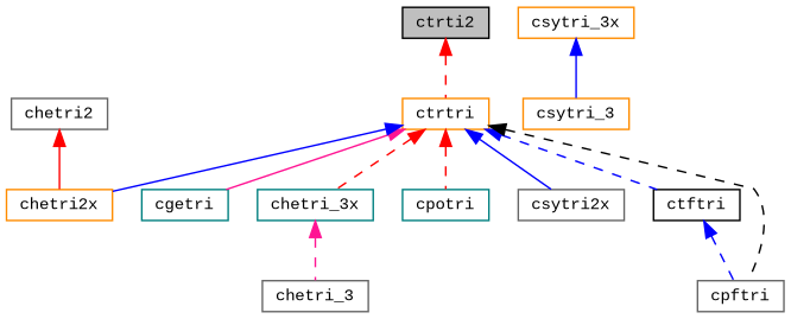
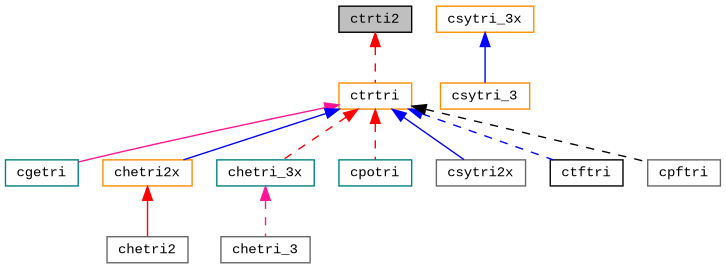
  digraph {
    fontname="Liberation Mono"
    rankdir=TB
    node [color=darkorange fillcolor=white fontname="Liberation Mono" fontsize=10 shape=record style=filled]
    edge [color=blue dir=back fontname="Liberation Mono" fontsize=10 labelfontname=Helvetica labelfontsize=10 style=dashed]
    n1 [color=black fillcolor=grey75 fontcolor=black height=0.2 label=ctrti2 width=0.4]
    n2 [height=0.2 label=ctrtri width=0.4]
    n3 [color=teal height=0.2 label=cgetri width=0.4]
    n4 [height=0.2 label=chetri2x width=0.4]
    n5 [color=teal height=0.2 label=chetri_3x width=0.4]
    n6 [color=teal height=0.2 label=cpotri width=0.4]
    n7 [color=gray40 height=0.2 label=csytri2x width=0.4]
    n8 [color=black height=0.2 label=ctftri width=0.4]
    n9 [color=gray40 height=0.2 label=cpftri width=0.4]
    n10 [color=gray40 height=0.2 label=chetri2 width=0.4]
    n11 [color=gray40 height=0.2 label=chetri_3 width=0.4]
    n12 [height=0.2 label=csytri_3x width=0.4]
    n13 [height=0.2 label=csytri_3 width=0.4]
    n1 -> n2 [color=red]
    n2 -> n3 [color=deeppink style=solid]
    n2 -> n4 [style=solid]
    n2 -> n5 [color=red]
    n2 -> n6 [color=red]
    n2 -> n7 [style=solid]
    n2 -> n8
    n2 -> n9 [color=black]
-   n10 -> n4 [color=red style=solid]
+   n4 -> n10 [color=red style=solid]
    n5 -> n11 [color=deeppink]
-   n8 -> n9
    n12 -> n13 [style=solid]
  }
